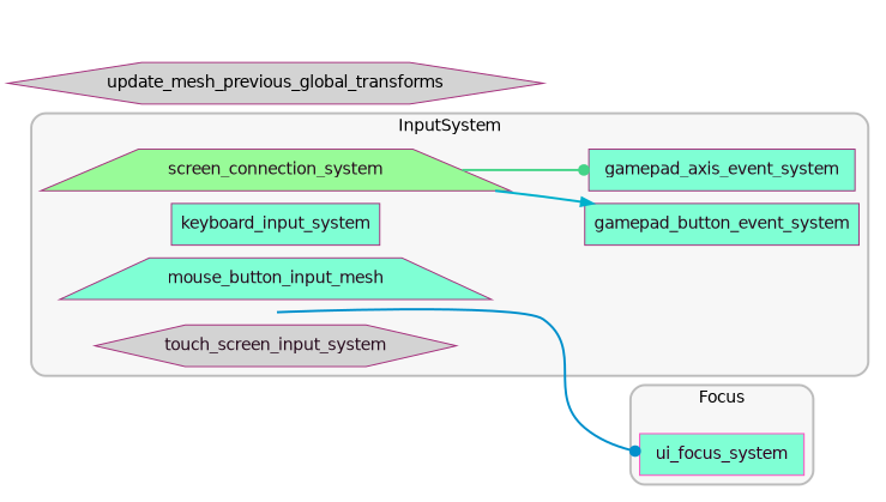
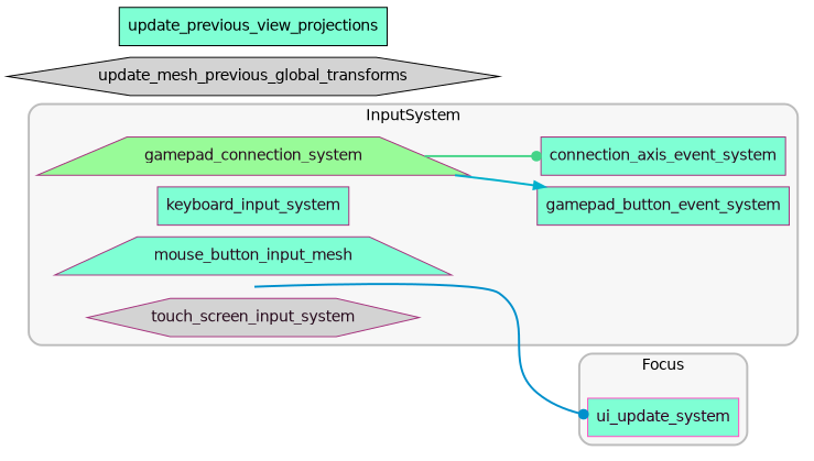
  digraph {
    bgcolor=white
    compound=true
    fontname="DejaVu Sans"
    nodesep=0.15
    rankdir=LR
    splines=spline
    node [fontname="DejaVu Sans" shape=box style=filled color="#a5317d" fillcolor=aquamarine fontcolor="#270b1d" penwidth=1]
    edge [arrowhead=dot fontname="DejaVu Sans" penwidth=2]
    "set_marker_node_Set(1)" [height=0 shape=point style=invis color="" fillcolor="" fontcolor="" penwidth=""]
    n2 [label=keyboard_input_system]
    n3 [label=mouse_button_input_mesh shape=trapezium]
-   n4 [fillcolor=palegreen label=screen_connection_system shape=trapezium]
+   n4 [fillcolor=palegreen label=gamepad_connection_system shape=trapezium]
    n5 [label=gamepad_button_event_system]
-   n6 [label=gamepad_axis_event_system]
+   n6 [label=connection_axis_event_system]
    n7 [fillcolor=lightgrey label=touch_screen_input_system shape=hexagon]
    "set_marker_node_Set(9)" [height=0 shape=point style=invis color="" fillcolor="" fontcolor="" penwidth=""]
-   n9 [color="#ff4bc2" fontcolor="#320021" label=ui_focus_system]
-   n10 [fillcolor=lightgrey label=update_mesh_previous_global_transforms shape=hexagon fontcolor="" penwidth=""]
+   n9 [color="#ff4bc2" fontcolor="#320021" label=ui_update_system]
+   n10 [fillcolor=lightgrey label=update_mesh_previous_global_transforms shape=hexagon color="" fontcolor="" penwidth=""]
+   n11 [label=update_previous_view_projections color="" fontcolor="" penwidth=""]
    subgraph cluster_1 {
      color="#00000040"
      fillcolor="#00000008"
      fontcolor="#000000"
      label=InputSystem
      penwidth=2
      style="rounded,filled"
      "set_marker_node_Set(1)"
      n2
      n3
      n4
      n5
      n6
      n7
    }
    subgraph cluster_2 {
      color="#00000040"
      fillcolor="#00000008"
      fontcolor="#000000"
      label=Focus
      penwidth=2
      style="rounded,filled"
      "set_marker_node_Set(9)"
      n9
    }
    "set_marker_node_Set(1)" -> n9 [color="#0090cc"]
    n4 -> n5 [arrowhead=normal color="#00b0cc"]
    n4 -> n6 [color="#44d488"]
  }
